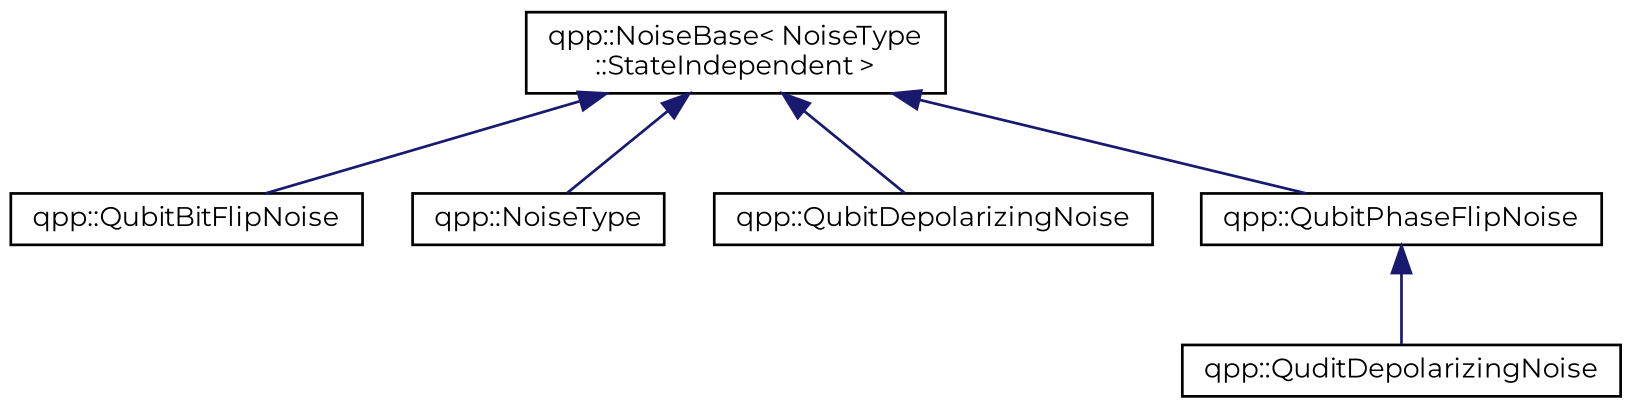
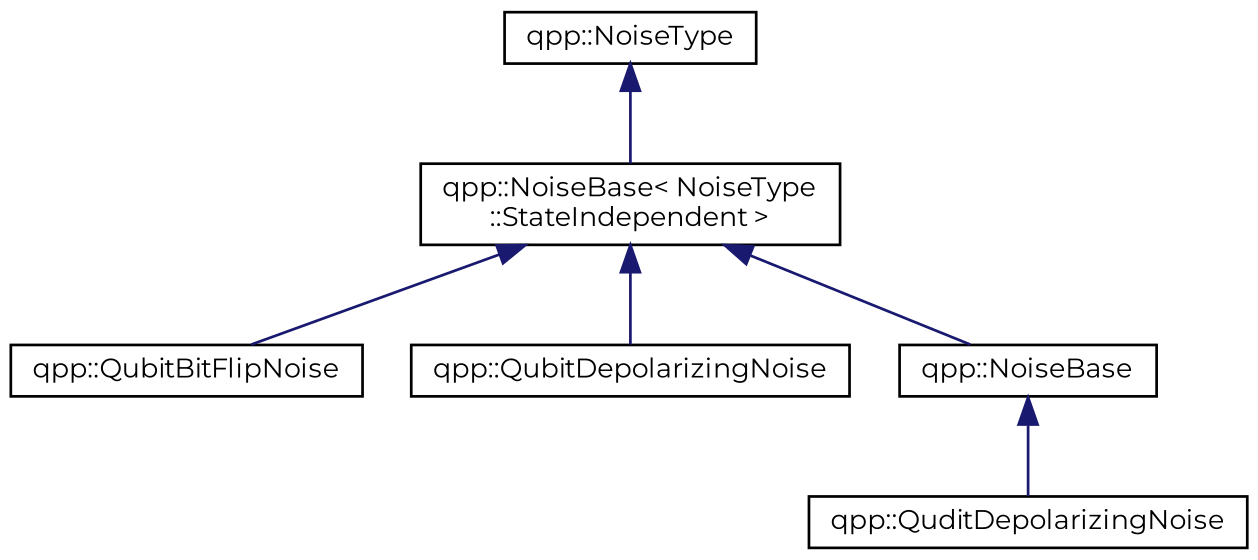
  digraph {
    fontname=Montserrat
    rankdir=TB
    node [color=black fillcolor=white fontname=Montserrat fontsize=10 shape=record style=filled]
    edge [color=midnightblue dir=back fontname=Montserrat fontsize=10 labelfontname=Helvetica labelfontsize=10 style=solid]
    n1 [height=0.2 label="qpp::NoiseBase\< NoiseType\l::StateIndependent \>" width=0.4]
    n2 [height=0.2 label="qpp::QubitBitFlipNoise" width=0.4]
    n3 [height=0.2 label="qpp::NoiseType" width=0.4]
    n4 [height=0.2 label="qpp::QubitDepolarizingNoise" width=0.4]
-   n5 [height=0.2 label="qpp::QubitPhaseFlipNoise" width=0.4]
+   n5 [height=0.2 label="qpp::NoiseBase" width=0.4]
    n6 [height=0.2 label="qpp::QuditDepolarizingNoise" width=0.4]
    n1 -> n2
-   n1 -> n3
+   n3 -> n1
    n1 -> n4
    n1 -> n5
    n5 -> n6
  }
